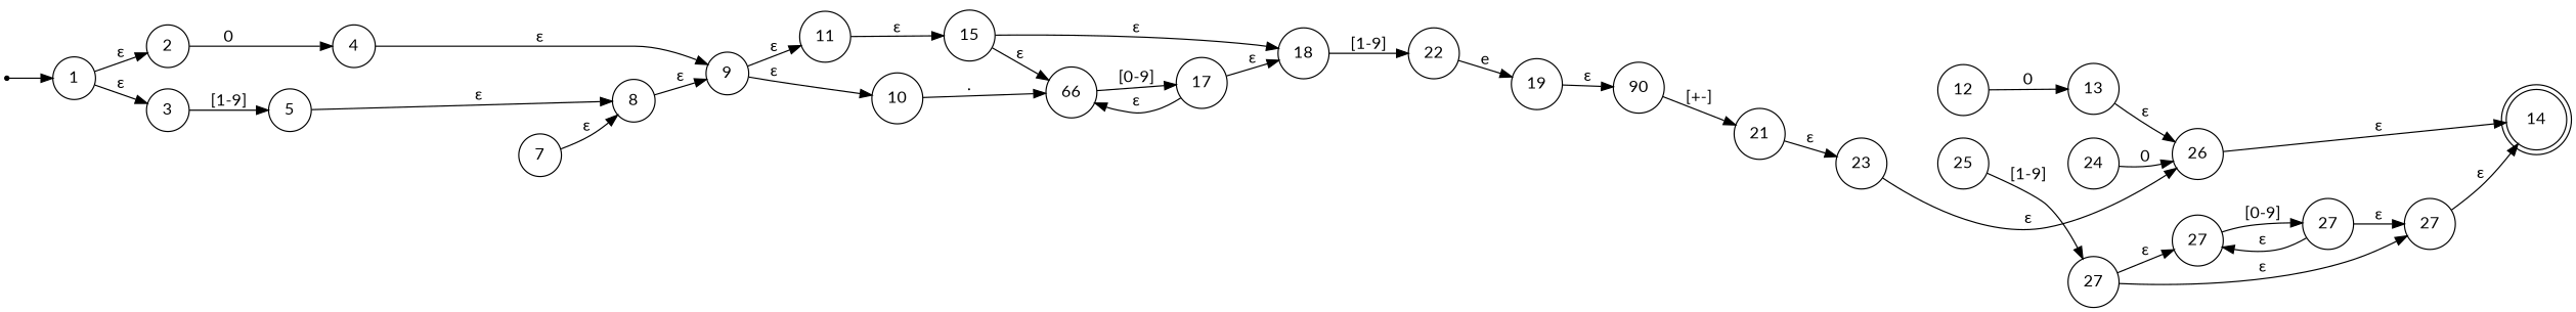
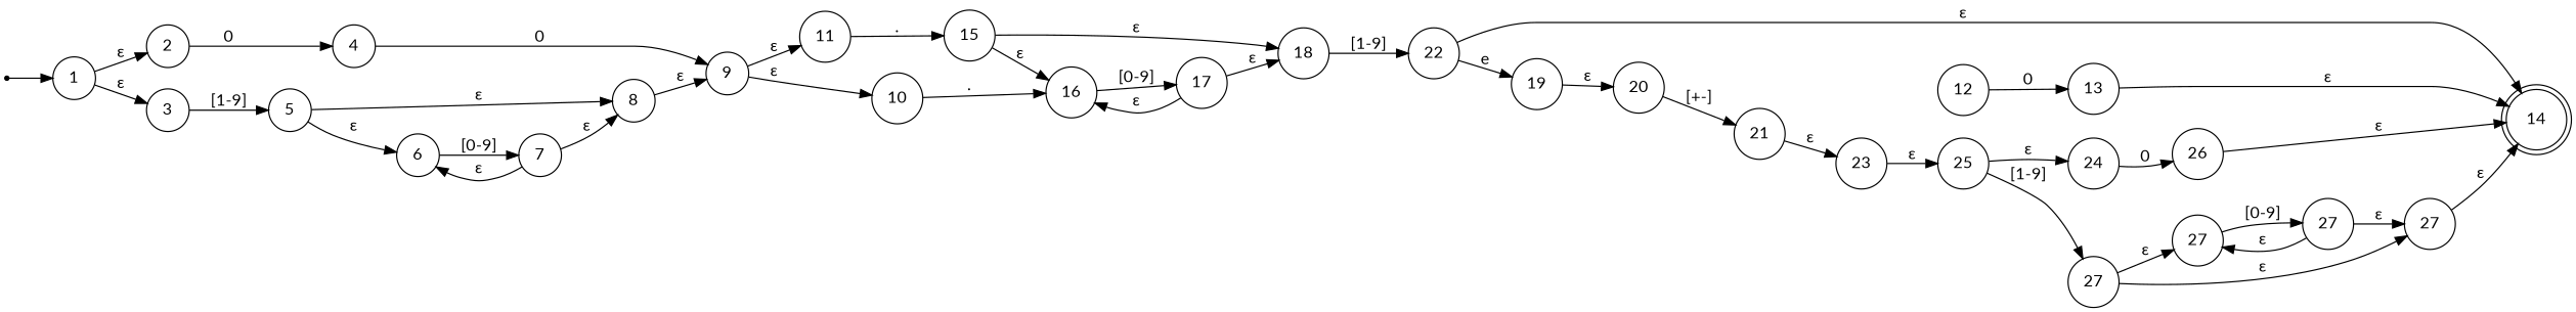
  digraph {
    fontname=Lato
    rankdir=LR
    node [fontname=Lato shape=circle]
    edge [fontname=Lato]
    qi [shape=point]
    n2 [label=1]
    n3 [label=2]
    n4 [label=3]
    n5 [label=4]
    n6 [label=5]
    n7 [label=9]
+   n8 [label=6]
    n9 [label=8]
    n10 [label=10]
    n11 [label=11]
    n12 [label=7]
-   n13 [label=66]
+   n13 [label=16]
    n14 [label=15]
    n15 [label=12]
    n16 [label=13]
    n17 [label=18]
    n18 [label=14 shape=doublecircle]
    n19 [label=17]
    n20 [label=22]
    n21 [label=19]
-   n22 [label=90]
+   n22 [label=20]
    n23 [label=21]
    n24 [label=23]
    n25 [label=25]
    n26 [label=24]
    n27 [label=27]
    n28 [label=26]
    n29 [label=27]
    n30 [label=27]
    n31 [label=27]
    qi -> n2
    n2 -> n3 [label="ε"]
    n2 -> n4 [label="ε"]
    n3 -> n5 [label=0]
    n4 -> n6 [label="[1-9]"]
-   n5 -> n7 [label="ε"]
+   n5 -> n7 [label=0]
+   n6 -> n8 [label="ε"]
    n6 -> n9 [label="ε"]
    n7 -> n10 [label="ε"]
    n7 -> n11 [label="ε"]
+   n8 -> n12 [label="[0-9]"]
    n9 -> n7 [label="ε"]
    n10 -> n13 [label="."]
-   n11 -> n14 [label="ε"]
+   n11 -> n14 [label="."]
+   n12 -> n8 [label="ε"]
    n12 -> n9 [label="ε"]
    n13 -> n19 [label="[0-9]"]
    n14 -> n13 [label="ε"]
    n14 -> n17 [label="ε"]
    n15 -> n16 [label=0]
-   n16 -> n28 [label="ε"]
+   n16 -> n18 [label="ε"]
    n17 -> n20 [label="[1-9]"]
    n19 -> n13 [label="ε"]
    n19 -> n17 [label="ε"]
+   n20 -> n18 [label="ε"]
    n20 -> n21 [label=e]
    n21 -> n22 [label="ε"]
    n22 -> n23 [label="[+\-]"]
    n23 -> n24 [label="ε"]
-   n24 -> n28 [label="ε"]
+   n24 -> n25 [label="ε"]
+   n25 -> n26 [label="ε"]
    n25 -> n27 [label="[1-9]"]
    n26 -> n28 [label=0]
    n27 -> n29 [label="ε"]
    n27 -> n30 [label="ε"]
    n28 -> n18 [label="ε"]
    n29 -> n31 [label="[0-9]"]
    n30 -> n18 [label="ε"]
    n31 -> n29 [label="ε"]
    n31 -> n30 [label="ε"]
  }
